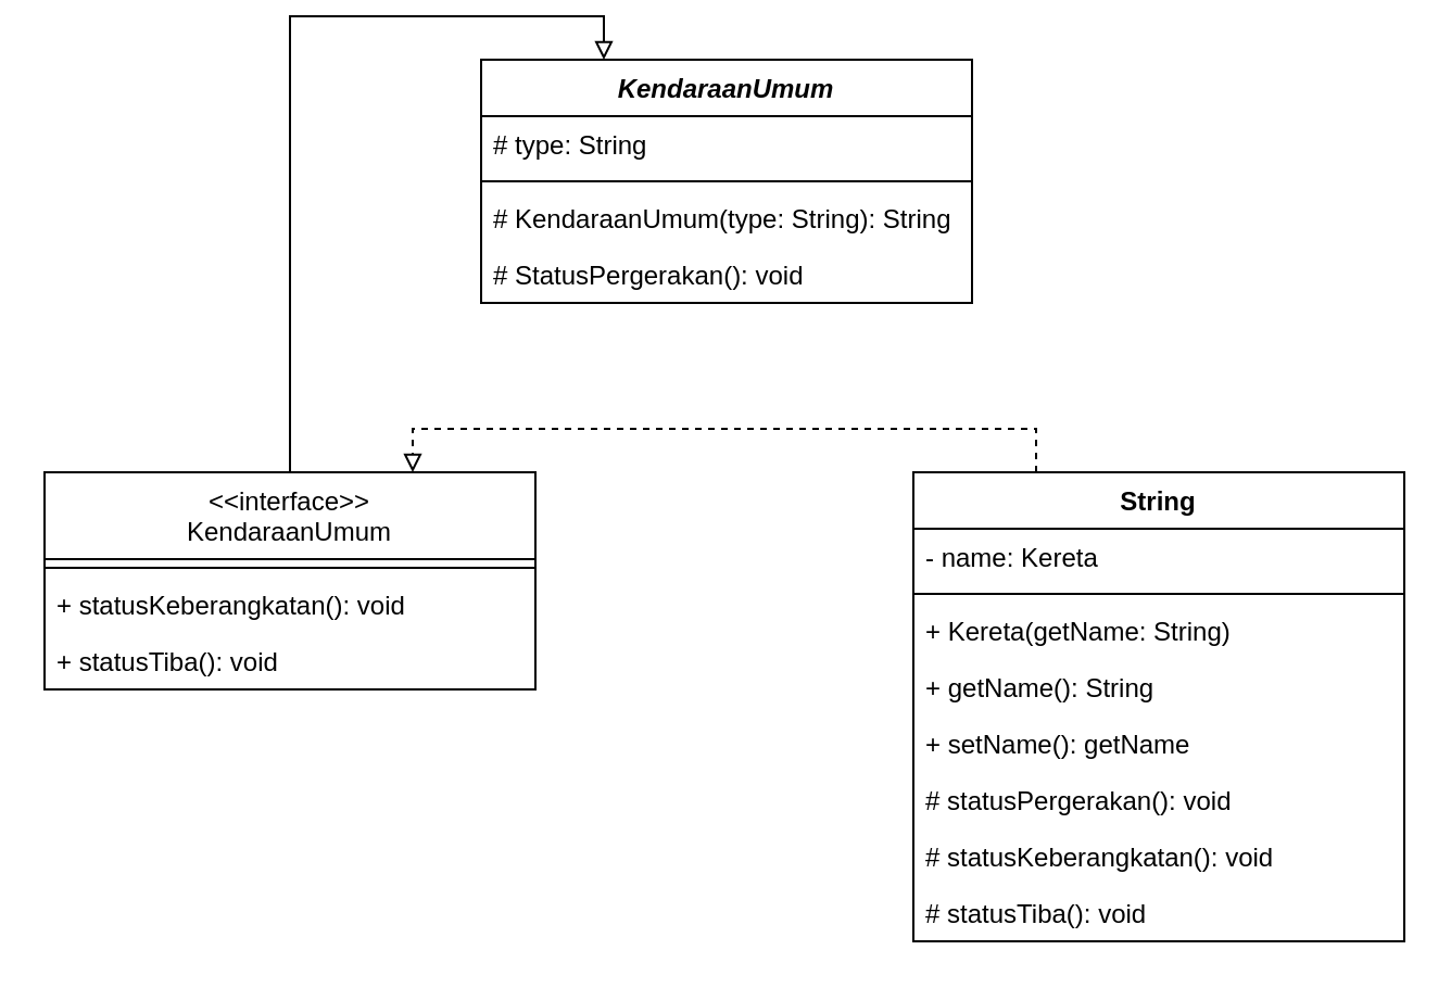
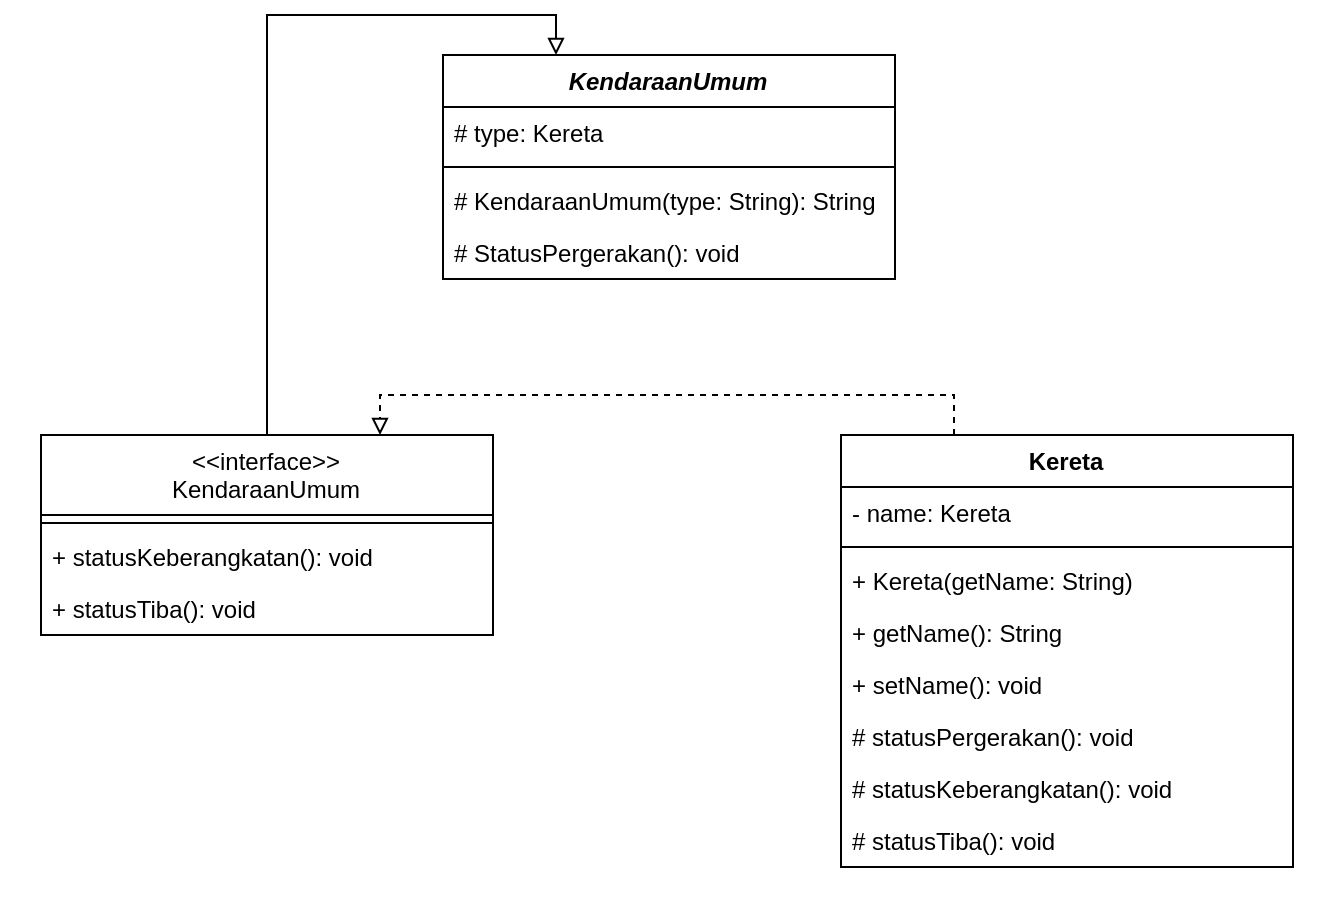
  <mxCell id="0" />
  <mxCell id="1" parent="0" />
  <mxCell id="2" value="KendaraanUmum" style="swimlane;fontStyle=3;align=center;verticalAlign=top;childLayout=stackLayout;horizontal=1;startSize=26;horizontalStack=0;resizeParent=1;resizeParentMax=0;resizeLast=0;collapsible=1;marginBottom=0;" vertex="1" parent="1"><mxGeometry x="221" y="20" width="226" height="112" as="geometry" /></mxCell>
- <mxCell id="3" value="# type: String" style="text;strokeColor=none;fillColor=none;align=left;verticalAlign=top;spacingLeft=4;spacingRight=4;overflow=hidden;rotatable=0;points=[[0,0.5],[1,0.5]];portConstraint=eastwest;" vertex="1" parent="2"><mxGeometry y="26" width="226" height="26" as="geometry" /></mxCell>
+ <mxCell id="3" value="# type: Kereta" style="text;strokeColor=none;fillColor=none;align=left;verticalAlign=top;spacingLeft=4;spacingRight=4;overflow=hidden;rotatable=0;points=[[0,0.5],[1,0.5]];portConstraint=eastwest;" vertex="1" parent="2"><mxGeometry y="26" width="226" height="26" as="geometry" /></mxCell>
  <mxCell id="4" value="" style="line;strokeWidth=1;fillColor=none;align=left;verticalAlign=middle;spacingTop=-1;spacingLeft=3;spacingRight=3;rotatable=0;labelPosition=right;points=[];portConstraint=eastwest;strokeColor=inherit;" vertex="1" parent="2"><mxGeometry y="52" width="226" height="8" as="geometry" /></mxCell>
  <mxCell id="5" value="# KendaraanUmum(type: String): String" style="text;strokeColor=none;fillColor=none;align=left;verticalAlign=top;spacingLeft=4;spacingRight=4;overflow=hidden;rotatable=0;points=[[0,0.5],[1,0.5]];portConstraint=eastwest;" vertex="1" parent="2"><mxGeometry y="60" width="226" height="26" as="geometry" /></mxCell>
  <mxCell id="6" value="# StatusPergerakan(): void" style="text;strokeColor=none;fillColor=none;align=left;verticalAlign=top;spacingLeft=4;spacingRight=4;overflow=hidden;rotatable=0;points=[[0,0.5],[1,0.5]];portConstraint=eastwest;" vertex="1" parent="2"><mxGeometry y="86" width="226" height="26" as="geometry" /></mxCell>
  <mxCell id="7" style="edgeStyle=orthogonalEdgeStyle;rounded=0;orthogonalLoop=1;jettySize=auto;html=1;exitX=0.5;exitY=0;exitDx=0;exitDy=0;entryX=0.25;entryY=0;entryDx=0;entryDy=0;endArrow=block;endFill=0;" edge="1" parent="1" source="8" target="2"><mxGeometry relative="1" as="geometry" /></mxCell>
  <mxCell id="8" value="&lt;&lt;interface&gt;&gt;&#10;KendaraanUmum" style="swimlane;fontStyle=0;align=center;verticalAlign=top;childLayout=stackLayout;horizontal=1;startSize=40;horizontalStack=0;resizeParent=1;resizeParentMax=0;resizeLast=0;collapsible=1;marginBottom=0;" vertex="1" parent="1"><mxGeometry x="20" y="210" width="226" height="100" as="geometry" /></mxCell>
  <mxCell id="9" value="" style="line;strokeWidth=1;fillColor=none;align=left;verticalAlign=middle;spacingTop=-1;spacingLeft=3;spacingRight=3;rotatable=0;labelPosition=right;points=[];portConstraint=eastwest;strokeColor=inherit;" vertex="1" parent="8"><mxGeometry y="40" width="226" height="8" as="geometry" /></mxCell>
  <mxCell id="10" value="+ statusKeberangkatan(): void" style="text;strokeColor=none;fillColor=none;align=left;verticalAlign=top;spacingLeft=4;spacingRight=4;overflow=hidden;rotatable=0;points=[[0,0.5],[1,0.5]];portConstraint=eastwest;" vertex="1" parent="8"><mxGeometry y="48" width="226" height="26" as="geometry" /></mxCell>
  <mxCell id="11" value="+ statusTiba(): void" style="text;strokeColor=none;fillColor=none;align=left;verticalAlign=top;spacingLeft=4;spacingRight=4;overflow=hidden;rotatable=0;points=[[0,0.5],[1,0.5]];portConstraint=eastwest;" vertex="1" parent="8"><mxGeometry y="74" width="226" height="26" as="geometry" /></mxCell>
  <mxCell id="12" style="edgeStyle=orthogonalEdgeStyle;rounded=0;orthogonalLoop=1;jettySize=auto;html=1;exitX=0.25;exitY=0;exitDx=0;exitDy=0;entryX=0.75;entryY=0;entryDx=0;entryDy=0;dashed=1;endArrow=block;endFill=0;" edge="1" parent="1" source="13" target="8"><mxGeometry relative="1" as="geometry" /></mxCell>
- <mxCell id="13" value="String" style="swimlane;fontStyle=1;align=center;verticalAlign=top;childLayout=stackLayout;horizontal=1;startSize=26;horizontalStack=0;resizeParent=1;resizeParentMax=0;resizeLast=0;collapsible=1;marginBottom=0;" vertex="1" parent="1"><mxGeometry x="420" y="210" width="226" height="216" as="geometry" /></mxCell>
+ <mxCell id="13" value="Kereta" style="swimlane;fontStyle=1;align=center;verticalAlign=top;childLayout=stackLayout;horizontal=1;startSize=26;horizontalStack=0;resizeParent=1;resizeParentMax=0;resizeLast=0;collapsible=1;marginBottom=0;" vertex="1" parent="1"><mxGeometry x="420" y="210" width="226" height="216" as="geometry" /></mxCell>
  <mxCell id="14" value="- name: Kereta" style="text;strokeColor=none;fillColor=none;align=left;verticalAlign=top;spacingLeft=4;spacingRight=4;overflow=hidden;rotatable=0;points=[[0,0.5],[1,0.5]];portConstraint=eastwest;" vertex="1" parent="13"><mxGeometry y="26" width="226" height="26" as="geometry" /></mxCell>
  <mxCell id="15" value="" style="line;strokeWidth=1;fillColor=none;align=left;verticalAlign=middle;spacingTop=-1;spacingLeft=3;spacingRight=3;rotatable=0;labelPosition=right;points=[];portConstraint=eastwest;strokeColor=inherit;" vertex="1" parent="13"><mxGeometry y="52" width="226" height="8" as="geometry" /></mxCell>
  <mxCell id="16" value="+ Kereta(getName: String)" style="text;strokeColor=none;fillColor=none;align=left;verticalAlign=top;spacingLeft=4;spacingRight=4;overflow=hidden;rotatable=0;points=[[0,0.5],[1,0.5]];portConstraint=eastwest;" vertex="1" parent="13"><mxGeometry y="60" width="226" height="26" as="geometry" /></mxCell>
  <mxCell id="17" value="+ getName(): String" style="text;strokeColor=none;fillColor=none;align=left;verticalAlign=top;spacingLeft=4;spacingRight=4;overflow=hidden;rotatable=0;points=[[0,0.5],[1,0.5]];portConstraint=eastwest;" vertex="1" parent="13"><mxGeometry y="86" width="226" height="26" as="geometry" /></mxCell>
- <mxCell id="18" value="+ setName(): getName" style="text;strokeColor=none;fillColor=none;align=left;verticalAlign=top;spacingLeft=4;spacingRight=4;overflow=hidden;rotatable=0;points=[[0,0.5],[1,0.5]];portConstraint=eastwest;" vertex="1" parent="13"><mxGeometry y="112" width="226" height="26" as="geometry" /></mxCell>
+ <mxCell id="18" value="+ setName(): void" style="text;strokeColor=none;fillColor=none;align=left;verticalAlign=top;spacingLeft=4;spacingRight=4;overflow=hidden;rotatable=0;points=[[0,0.5],[1,0.5]];portConstraint=eastwest;" vertex="1" parent="13"><mxGeometry y="112" width="226" height="26" as="geometry" /></mxCell>
  <mxCell id="19" value="# statusPergerakan(): void" style="text;strokeColor=none;fillColor=none;align=left;verticalAlign=top;spacingLeft=4;spacingRight=4;overflow=hidden;rotatable=0;points=[[0,0.5],[1,0.5]];portConstraint=eastwest;" vertex="1" parent="13"><mxGeometry y="138" width="226" height="26" as="geometry" /></mxCell>
  <mxCell id="20" value="# statusKeberangkatan(): void" style="text;strokeColor=none;fillColor=none;align=left;verticalAlign=top;spacingLeft=4;spacingRight=4;overflow=hidden;rotatable=0;points=[[0,0.5],[1,0.5]];portConstraint=eastwest;" vertex="1" parent="13"><mxGeometry y="164" width="226" height="26" as="geometry" /></mxCell>
  <mxCell id="21" value="# statusTiba(): void" style="text;strokeColor=none;fillColor=none;align=left;verticalAlign=top;spacingLeft=4;spacingRight=4;overflow=hidden;rotatable=0;points=[[0,0.5],[1,0.5]];portConstraint=eastwest;" vertex="1" parent="13"><mxGeometry y="190" width="226" height="26" as="geometry" /></mxCell>
